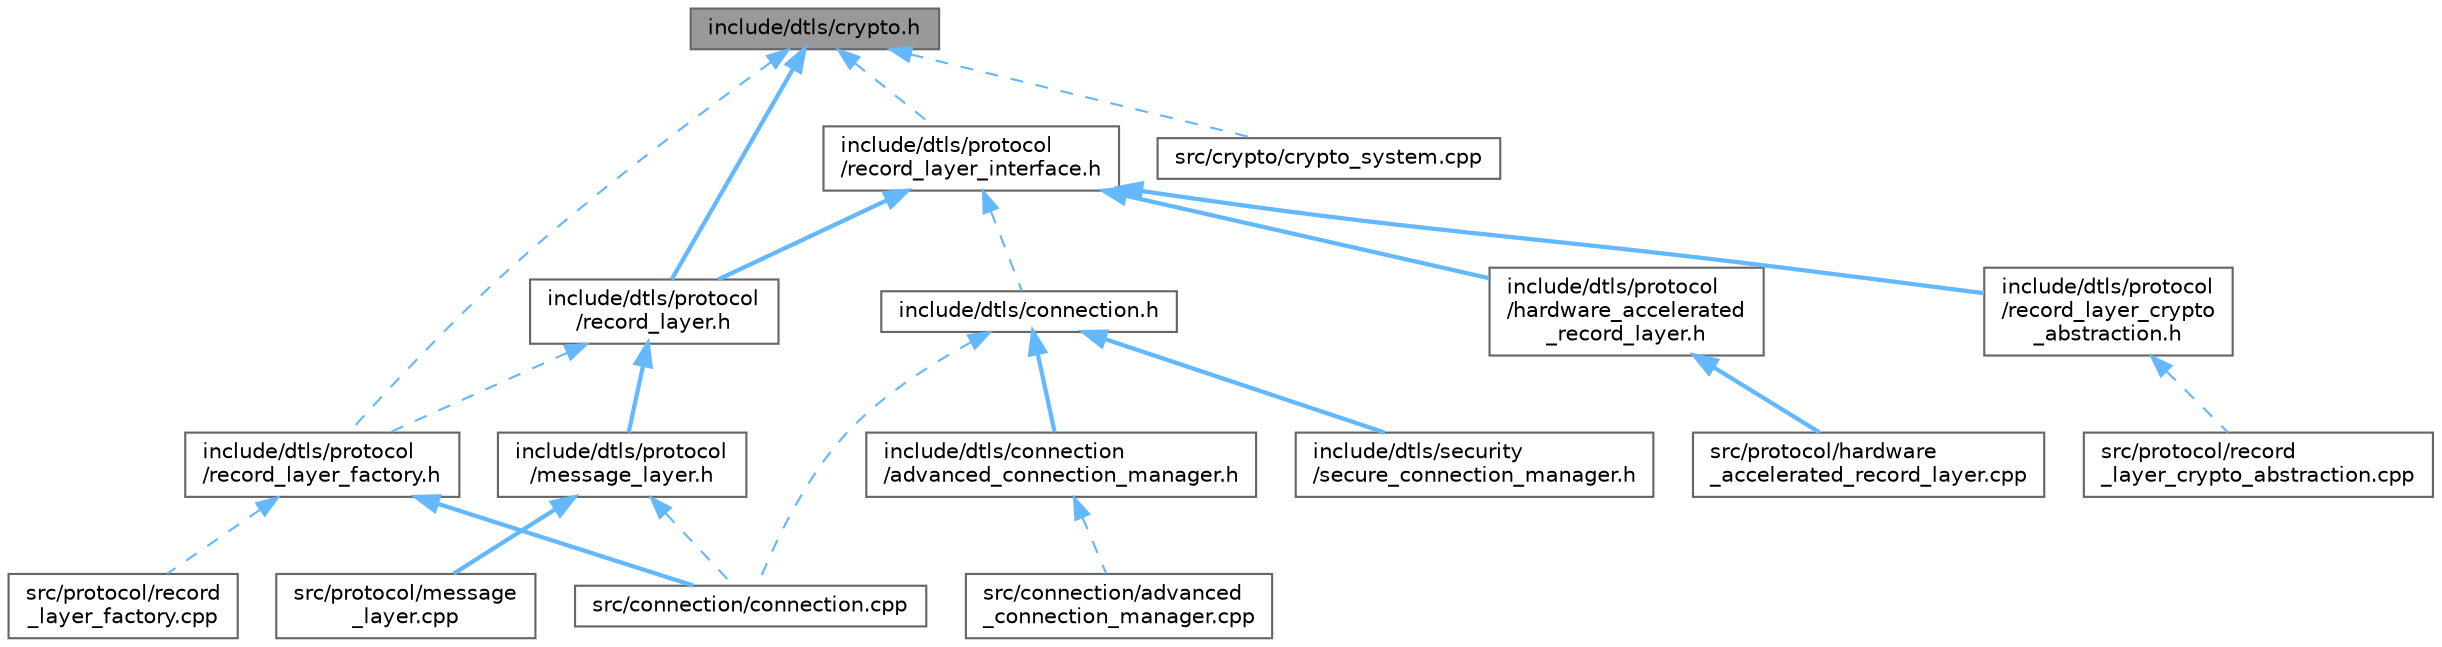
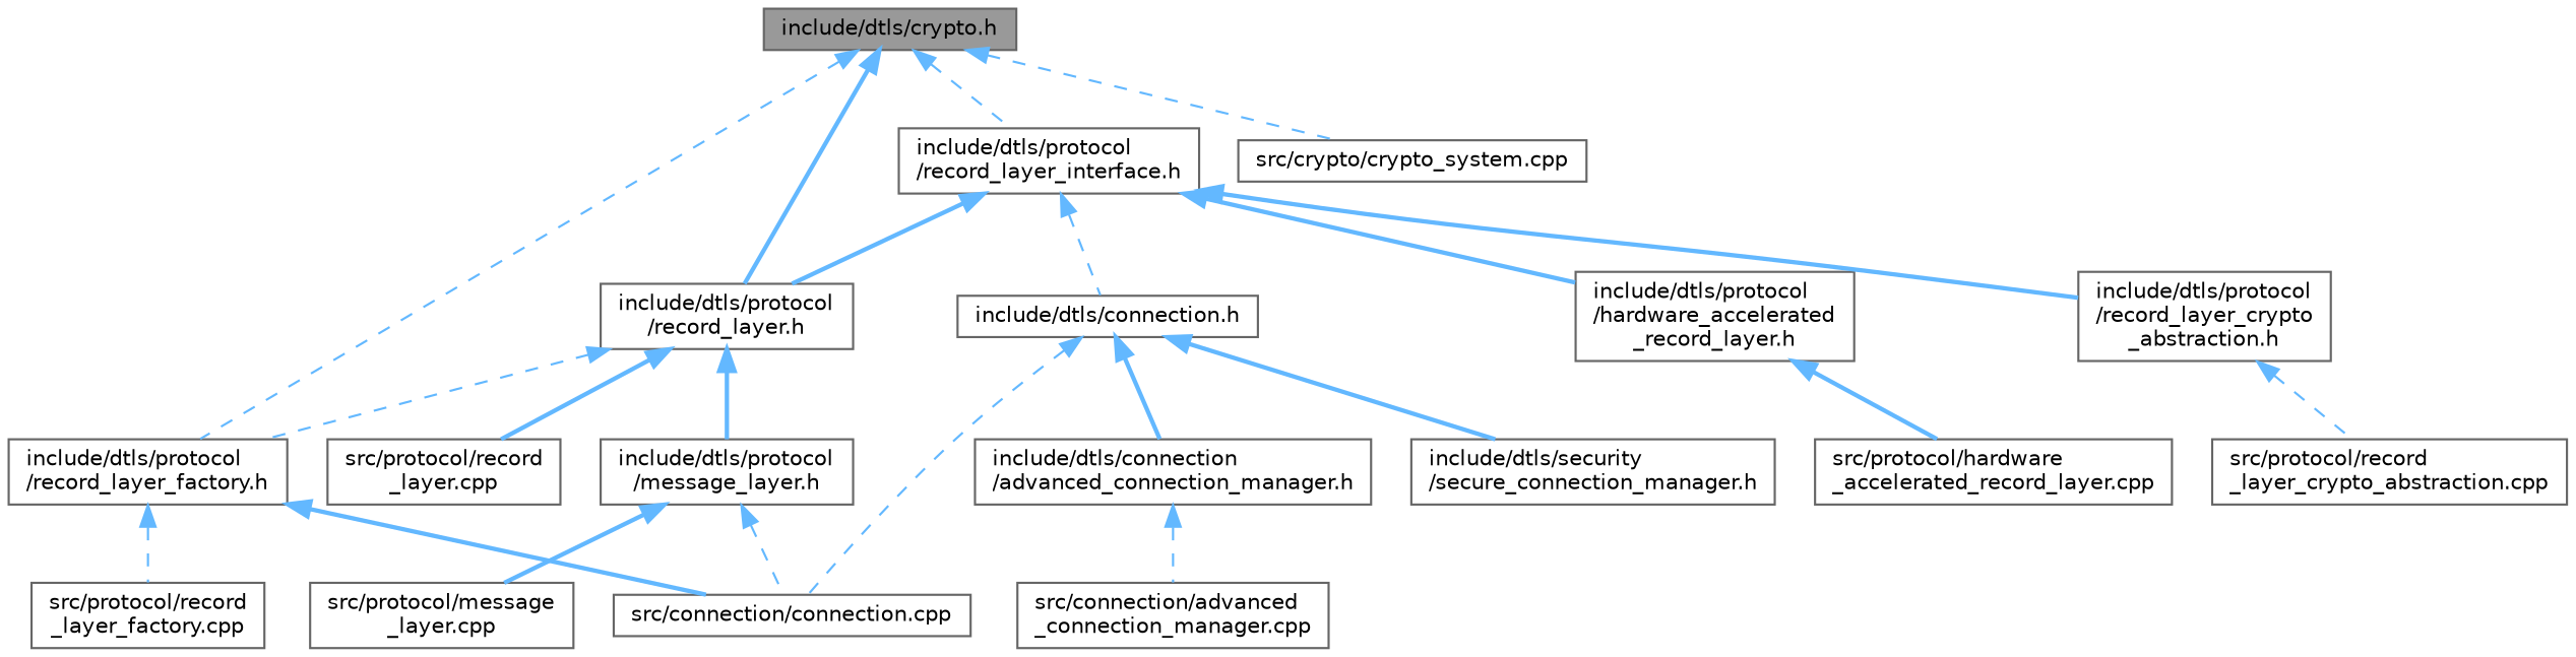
  digraph {
    node [color=grey40 fillcolor=white fontname=Helvetica fontsize=10 shape=box style=filled]
    edge [color=steelblue1 dir=back fontname=Helvetica fontsize=10 labelfontname=Helvetica labelfontsize=10 style=bold]
    n1 [color=gray40 fillcolor=grey60 fontcolor=black height=0.2 label="include/dtls/crypto.h" width=0.4]
    n2 [height=0.2 label="include/dtls/protocol\l/record_layer.h" width=0.4]
    n3 [height=0.2 label="include/dtls/protocol\l/record_layer_factory.h" width=0.4]
    n4 [height=0.2 label="include/dtls/protocol\l/record_layer_interface.h" width=0.4]
    n5 [height=0.2 label="src/crypto/crypto_system.cpp" width=0.4]
    n6 [height=0.2 label="include/dtls/protocol\l/message_layer.h" width=0.4]
+   n7 [height=0.2 label="src/protocol/record\l_layer.cpp" width=0.4]
    n8 [height=0.2 label="src/connection/connection.cpp" width=0.4]
    n9 [height=0.2 label="src/protocol/record\l_layer_factory.cpp" width=0.4]
    n10 [height=0.2 label="include/dtls/connection.h" width=0.4]
    n11 [height=0.2 label="include/dtls/protocol\l/hardware_accelerated\l_record_layer.h" width=0.4]
    n12 [height=0.2 label="include/dtls/protocol\l/record_layer_crypto\l_abstraction.h" width=0.4]
    n13 [height=0.2 label="src/protocol/message\l_layer.cpp" width=0.4]
    n14 [height=0.2 label="include/dtls/connection\l/advanced_connection_manager.h" width=0.4]
    n15 [height=0.2 label="include/dtls/security\l/secure_connection_manager.h" width=0.4]
    n16 [height=0.2 label="src/protocol/hardware\l_accelerated_record_layer.cpp" width=0.4]
    n17 [height=0.2 label="src/protocol/record\l_layer_crypto_abstraction.cpp" width=0.4]
    n18 [height=0.2 label="src/connection/advanced\l_connection_manager.cpp" width=0.4]
    n1 -> n2
    n1 -> n3 [style=dashed]
    n1 -> n4 [style=dashed]
    n1 -> n5 [style=dashed]
    n2 -> n3 [style=dashed]
    n2 -> n6
+   n2 -> n7
    n3 -> n8
    n3 -> n9 [style=dashed]
    n4 -> n2
    n4 -> n10 [style=dashed]
    n4 -> n11
    n4 -> n12
    n6 -> n8 [style=dashed]
    n6 -> n13
    n10 -> n8 [style=dashed]
    n10 -> n14
    n10 -> n15
    n11 -> n16
    n12 -> n17 [style=dashed]
    n14 -> n18 [style=dashed]
  }
